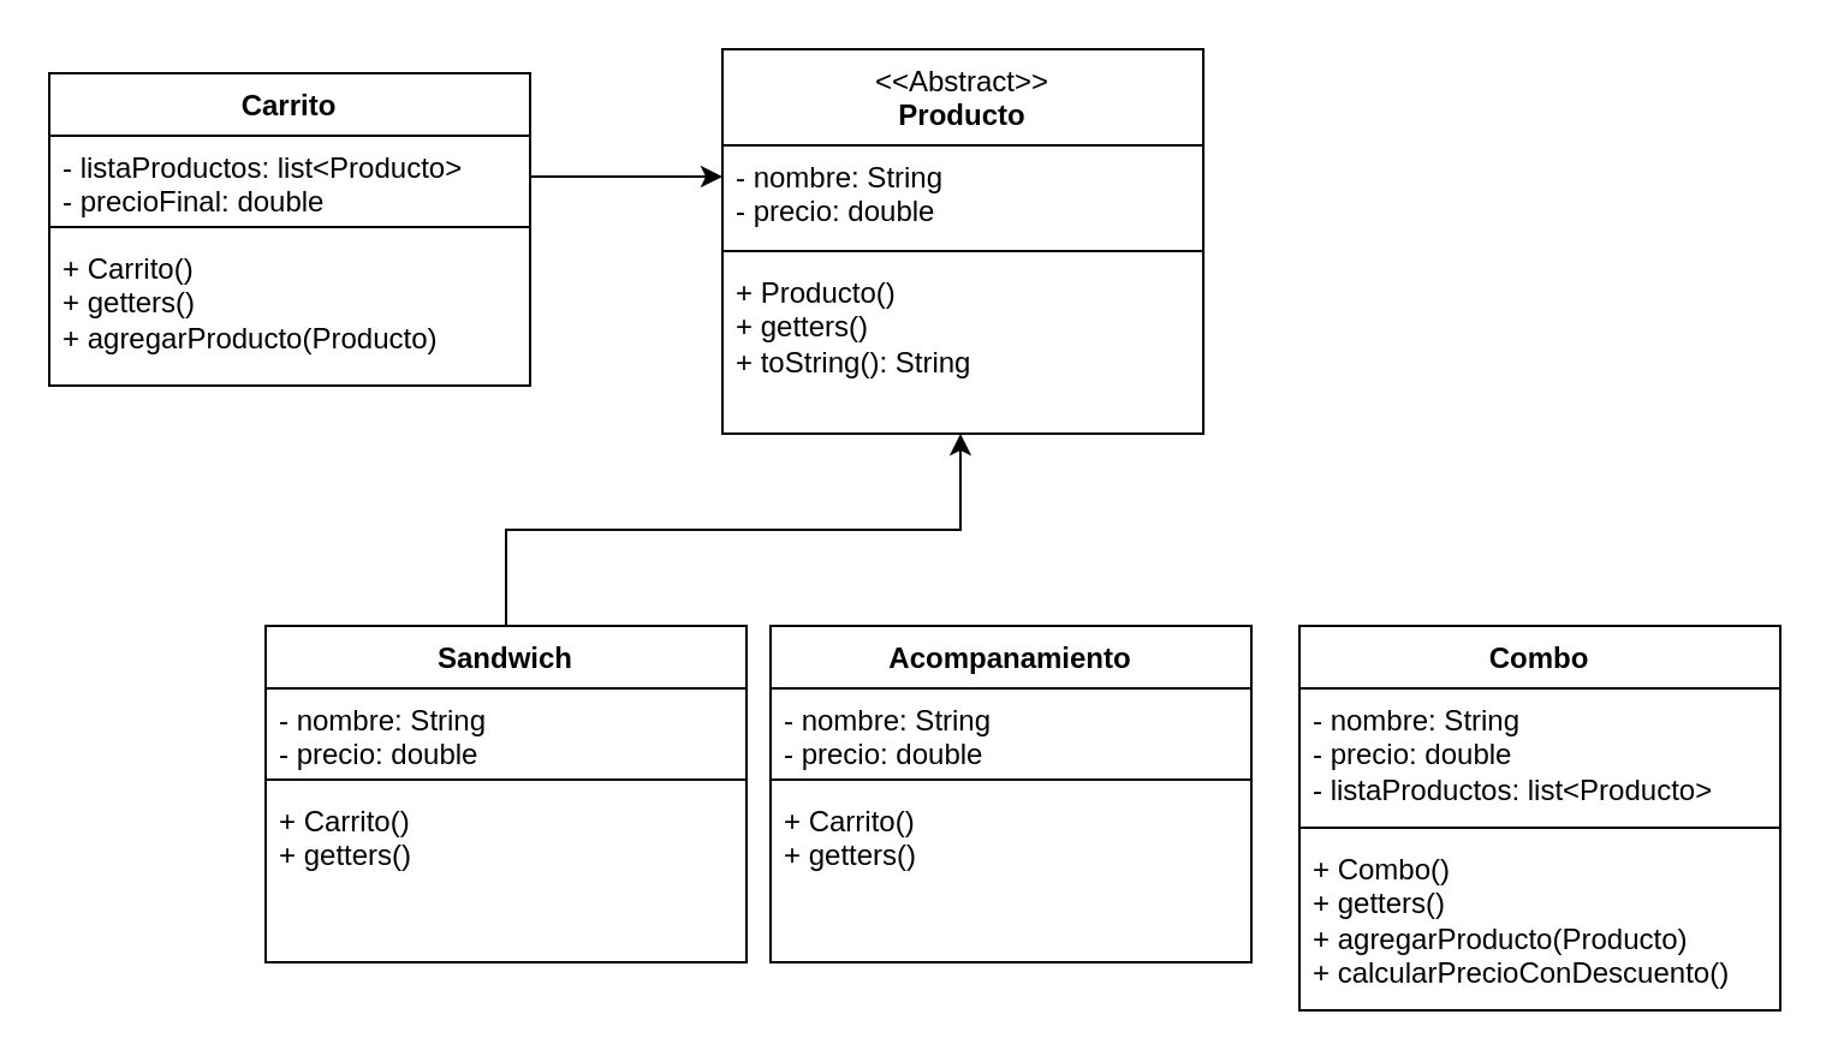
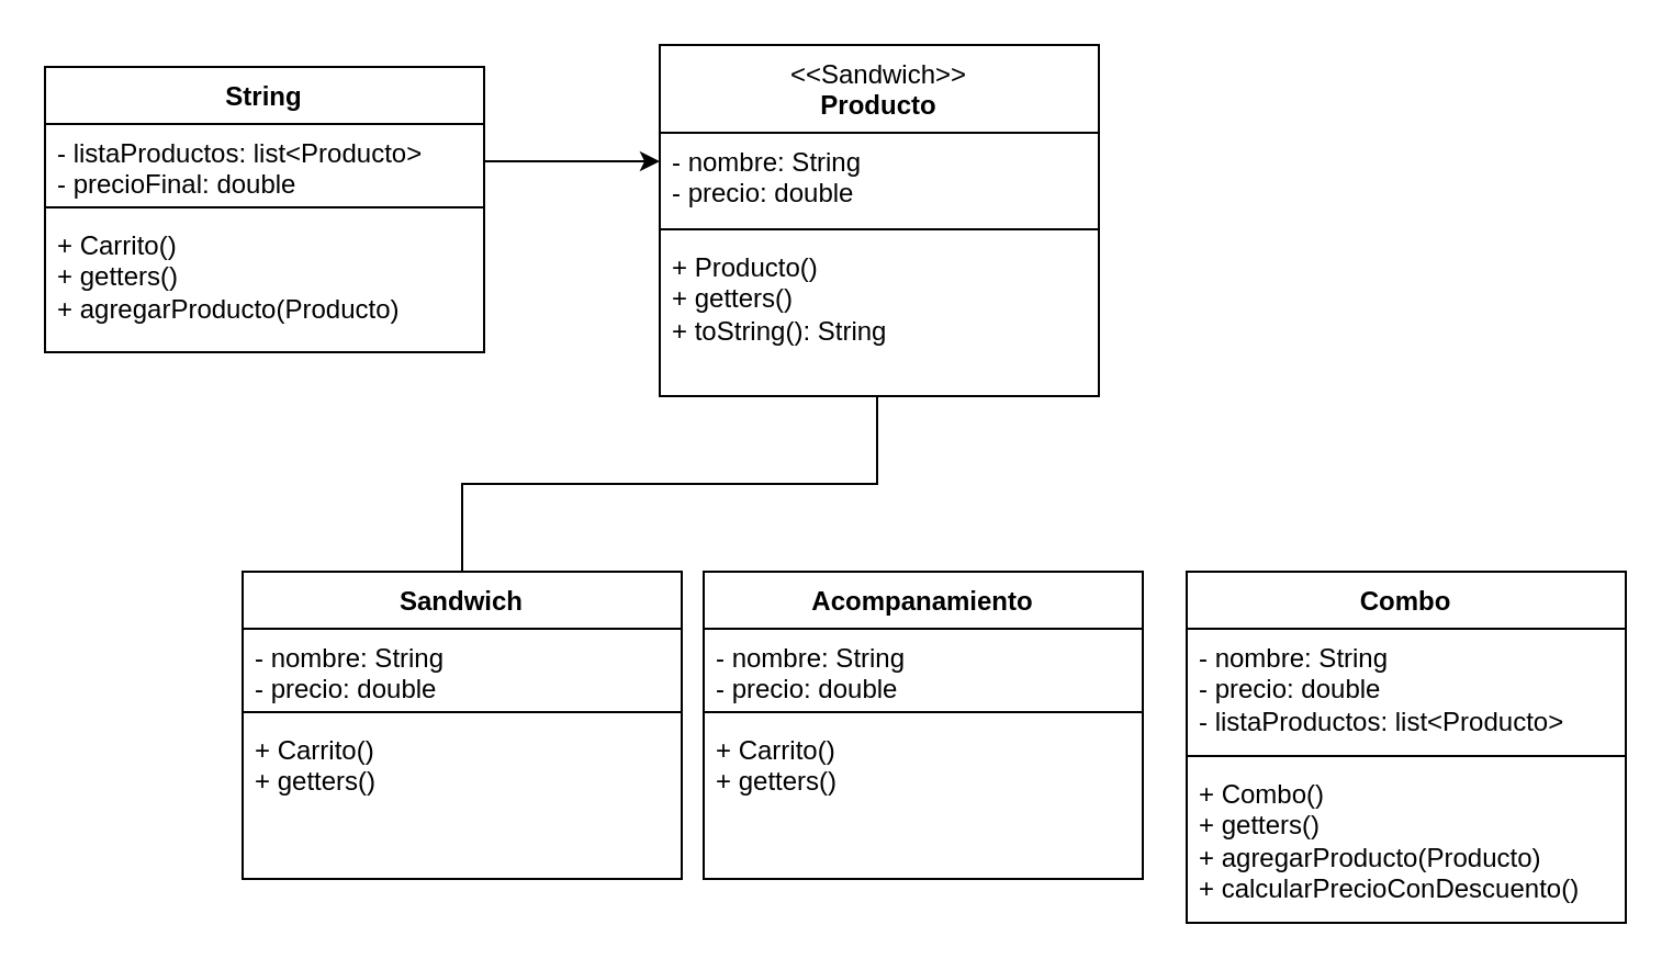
  <mxCell id="0" />
  <mxCell id="1" parent="0" />
- <mxCell id="2" value="Carrito" style="swimlane;fontStyle=1;align=center;verticalAlign=top;childLayout=stackLayout;horizontal=1;startSize=26;horizontalStack=0;resizeParent=1;resizeParentMax=0;resizeLast=0;collapsible=1;marginBottom=0;whiteSpace=wrap;html=1;" parent="1" vertex="1"><mxGeometry x="20" y="30" width="200" height="130" as="geometry" /></mxCell>
+ <mxCell id="2" value="String" style="swimlane;fontStyle=1;align=center;verticalAlign=top;childLayout=stackLayout;horizontal=1;startSize=26;horizontalStack=0;resizeParent=1;resizeParentMax=0;resizeLast=0;collapsible=1;marginBottom=0;whiteSpace=wrap;html=1;" parent="1" vertex="1"><mxGeometry x="20" y="30" width="200" height="130" as="geometry" /></mxCell>
  <mxCell id="3" value="- listaProductos: list&amp;lt;Producto&amp;gt;&lt;br&gt;- precioFinal: double" style="text;strokeColor=none;fillColor=none;align=left;verticalAlign=top;spacingLeft=4;spacingRight=4;overflow=hidden;rotatable=0;points=[[0,0.5],[1,0.5]];portConstraint=eastwest;whiteSpace=wrap;html=1;" parent="2" vertex="1"><mxGeometry y="26" width="200" height="34" as="geometry" /></mxCell>
  <mxCell id="4" value="" style="line;strokeWidth=1;fillColor=none;align=left;verticalAlign=middle;spacingTop=-1;spacingLeft=3;spacingRight=3;rotatable=0;labelPosition=right;points=[];portConstraint=eastwest;strokeColor=inherit;" parent="2" vertex="1"><mxGeometry y="60" width="200" height="8" as="geometry" /></mxCell>
  <mxCell id="5" value="+ Carrito()&lt;br&gt;+ getters()&lt;br&gt;+ agregarProducto(Producto)" style="text;strokeColor=none;fillColor=none;align=left;verticalAlign=top;spacingLeft=4;spacingRight=4;overflow=hidden;rotatable=0;points=[[0,0.5],[1,0.5]];portConstraint=eastwest;whiteSpace=wrap;html=1;" parent="2" vertex="1"><mxGeometry y="68" width="200" height="62" as="geometry" /></mxCell>
- <mxCell id="6" value="&lt;span style=&quot;font-weight: normal;&quot;&gt;&amp;lt;&amp;lt;Abstract&amp;gt;&amp;gt;&lt;/span&gt;&lt;br&gt;Producto" style="swimlane;fontStyle=1;align=center;verticalAlign=top;childLayout=stackLayout;horizontal=1;startSize=40;horizontalStack=0;resizeParent=1;resizeParentMax=0;resizeLast=0;collapsible=1;marginBottom=0;whiteSpace=wrap;html=1;" parent="1" vertex="1"><mxGeometry x="300" y="20" width="200" height="160" as="geometry" /></mxCell>
+ <mxCell id="6" value="&lt;span style=&quot;font-weight: normal;&quot;&gt;&amp;lt;&amp;lt;Sandwich&amp;gt;&amp;gt;&lt;/span&gt;&lt;br&gt;Producto" style="swimlane;fontStyle=1;align=center;verticalAlign=top;childLayout=stackLayout;horizontal=1;startSize=40;horizontalStack=0;resizeParent=1;resizeParentMax=0;resizeLast=0;collapsible=1;marginBottom=0;whiteSpace=wrap;html=1;" parent="1" vertex="1"><mxGeometry x="300" y="20" width="200" height="160" as="geometry" /></mxCell>
  <mxCell id="7" value="- nombre: String&lt;br&gt;- precio: double" style="text;strokeColor=none;fillColor=none;align=left;verticalAlign=top;spacingLeft=4;spacingRight=4;overflow=hidden;rotatable=0;points=[[0,0.5],[1,0.5]];portConstraint=eastwest;whiteSpace=wrap;html=1;" parent="6" vertex="1"><mxGeometry y="40" width="200" height="40" as="geometry" /></mxCell>
  <mxCell id="8" value="" style="line;strokeWidth=1;fillColor=none;align=left;verticalAlign=middle;spacingTop=-1;spacingLeft=3;spacingRight=3;rotatable=0;labelPosition=right;points=[];portConstraint=eastwest;strokeColor=inherit;" parent="6" vertex="1"><mxGeometry y="80" width="200" height="8" as="geometry" /></mxCell>
  <mxCell id="9" value="+ Producto()&lt;br&gt;+ getters()&lt;br&gt;+ toString(): String" style="text;strokeColor=none;fillColor=none;align=left;verticalAlign=top;spacingLeft=4;spacingRight=4;overflow=hidden;rotatable=0;points=[[0,0.5],[1,0.5]];portConstraint=eastwest;whiteSpace=wrap;html=1;" parent="6" vertex="1"><mxGeometry y="88" width="200" height="72" as="geometry" /></mxCell>
  <mxCell id="10" value="Sandwich" style="swimlane;fontStyle=1;align=center;verticalAlign=top;childLayout=stackLayout;horizontal=1;startSize=26;horizontalStack=0;resizeParent=1;resizeParentMax=0;resizeLast=0;collapsible=1;marginBottom=0;whiteSpace=wrap;html=1;" parent="1" vertex="1"><mxGeometry x="110" y="260" width="200" height="140" as="geometry" /></mxCell>
  <mxCell id="11" value="- nombre: String&lt;br&gt;- precio: double" style="text;strokeColor=none;fillColor=none;align=left;verticalAlign=top;spacingLeft=4;spacingRight=4;overflow=hidden;rotatable=0;points=[[0,0.5],[1,0.5]];portConstraint=eastwest;whiteSpace=wrap;html=1;" parent="10" vertex="1"><mxGeometry y="26" width="200" height="34" as="geometry" /></mxCell>
  <mxCell id="12" value="" style="line;strokeWidth=1;fillColor=none;align=left;verticalAlign=middle;spacingTop=-1;spacingLeft=3;spacingRight=3;rotatable=0;labelPosition=right;points=[];portConstraint=eastwest;strokeColor=inherit;" parent="10" vertex="1"><mxGeometry y="60" width="200" height="8" as="geometry" /></mxCell>
  <mxCell id="13" value="+ Carrito()&lt;br&gt;+ getters()&lt;br&gt;" style="text;strokeColor=none;fillColor=none;align=left;verticalAlign=top;spacingLeft=4;spacingRight=4;overflow=hidden;rotatable=0;points=[[0,0.5],[1,0.5]];portConstraint=eastwest;whiteSpace=wrap;html=1;" parent="10" vertex="1"><mxGeometry y="68" width="200" height="72" as="geometry" /></mxCell>
- <mxCell id="14" style="edgeStyle=orthogonalEdgeStyle;rounded=0;orthogonalLoop=1;jettySize=auto;html=1;entryX=0.495;entryY=1;entryDx=0;entryDy=0;entryPerimeter=0;" parent="1" source="10" target="9" edge="1"><mxGeometry relative="1" as="geometry" /></mxCell>
+ <mxCell id="14" style="edgeStyle=orthogonalEdgeStyle;rounded=0;orthogonalLoop=1;jettySize=auto;html=1;entryX=0.495;entryY=1;entryDx=0;entryDy=0;entryPerimeter=0;endArrow=none;" parent="1" source="10" target="9" edge="1"><mxGeometry relative="1" as="geometry" /></mxCell>
  <mxCell id="15" value="Acompanamiento" style="swimlane;fontStyle=1;align=center;verticalAlign=top;childLayout=stackLayout;horizontal=1;startSize=26;horizontalStack=0;resizeParent=1;resizeParentMax=0;resizeLast=0;collapsible=1;marginBottom=0;whiteSpace=wrap;html=1;" parent="1" vertex="1"><mxGeometry x="320" y="260" width="200" height="140" as="geometry" /></mxCell>
  <mxCell id="16" value="- nombre: String&lt;br&gt;- precio: double" style="text;strokeColor=none;fillColor=none;align=left;verticalAlign=top;spacingLeft=4;spacingRight=4;overflow=hidden;rotatable=0;points=[[0,0.5],[1,0.5]];portConstraint=eastwest;whiteSpace=wrap;html=1;" parent="15" vertex="1"><mxGeometry y="26" width="200" height="34" as="geometry" /></mxCell>
  <mxCell id="17" value="" style="line;strokeWidth=1;fillColor=none;align=left;verticalAlign=middle;spacingTop=-1;spacingLeft=3;spacingRight=3;rotatable=0;labelPosition=right;points=[];portConstraint=eastwest;strokeColor=inherit;" parent="15" vertex="1"><mxGeometry y="60" width="200" height="8" as="geometry" /></mxCell>
  <mxCell id="18" value="+ Carrito()&lt;br&gt;+ getters()&lt;br&gt;" style="text;strokeColor=none;fillColor=none;align=left;verticalAlign=top;spacingLeft=4;spacingRight=4;overflow=hidden;rotatable=0;points=[[0,0.5],[1,0.5]];portConstraint=eastwest;whiteSpace=wrap;html=1;" parent="15" vertex="1"><mxGeometry y="68" width="200" height="72" as="geometry" /></mxCell>
  <mxCell id="19" value="Combo" style="swimlane;fontStyle=1;align=center;verticalAlign=top;childLayout=stackLayout;horizontal=1;startSize=26;horizontalStack=0;resizeParent=1;resizeParentMax=0;resizeLast=0;collapsible=1;marginBottom=0;whiteSpace=wrap;html=1;" parent="1" vertex="1"><mxGeometry x="540" y="260" width="200" height="160" as="geometry" /></mxCell>
  <mxCell id="20" value="- nombre: String&lt;br&gt;- precio: double&lt;br&gt;- listaProductos: list&amp;lt;Producto&amp;gt;" style="text;strokeColor=none;fillColor=none;align=left;verticalAlign=top;spacingLeft=4;spacingRight=4;overflow=hidden;rotatable=0;points=[[0,0.5],[1,0.5]];portConstraint=eastwest;whiteSpace=wrap;html=1;" parent="19" vertex="1"><mxGeometry y="26" width="200" height="54" as="geometry" /></mxCell>
  <mxCell id="21" value="" style="line;strokeWidth=1;fillColor=none;align=left;verticalAlign=middle;spacingTop=-1;spacingLeft=3;spacingRight=3;rotatable=0;labelPosition=right;points=[];portConstraint=eastwest;strokeColor=inherit;" parent="19" vertex="1"><mxGeometry y="80" width="200" height="8" as="geometry" /></mxCell>
  <mxCell id="22" value="+ Combo()&lt;br&gt;+ getters()&lt;br&gt;+ agregarProducto(Producto)&lt;br&gt;+ calcularPrecioConDescuento()" style="text;strokeColor=none;fillColor=none;align=left;verticalAlign=top;spacingLeft=4;spacingRight=4;overflow=hidden;rotatable=0;points=[[0,0.5],[1,0.5]];portConstraint=eastwest;whiteSpace=wrap;html=1;" parent="19" vertex="1"><mxGeometry y="88" width="200" height="72" as="geometry" /></mxCell>
  <mxCell id="23" style="edgeStyle=orthogonalEdgeStyle;rounded=0;orthogonalLoop=1;jettySize=auto;html=1;entryX=0;entryY=0.325;entryDx=0;entryDy=0;entryPerimeter=0;" parent="1" source="3" target="7" edge="1"><mxGeometry relative="1" as="geometry" /></mxCell>
